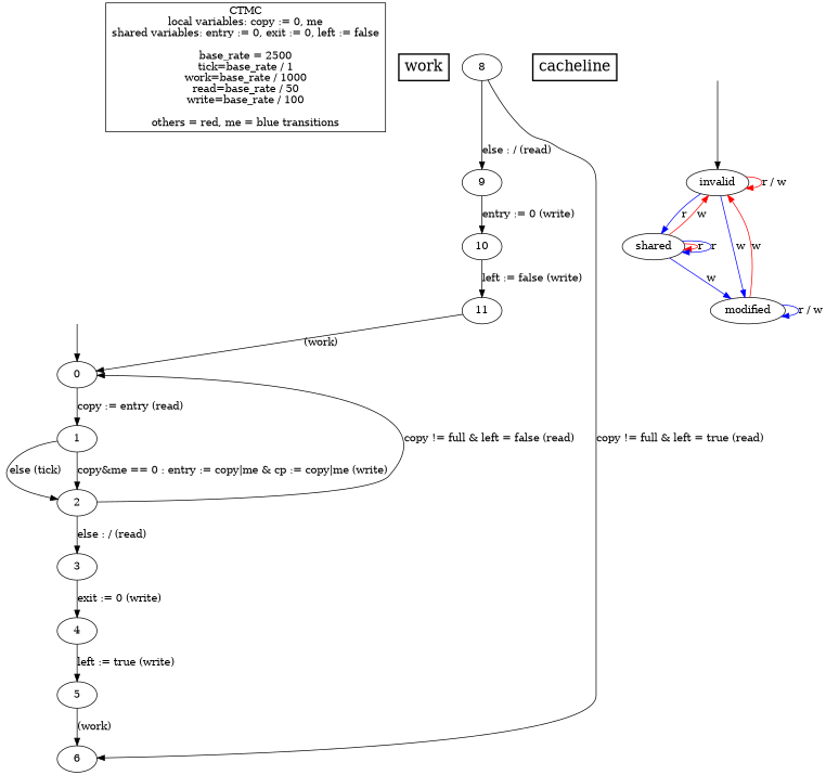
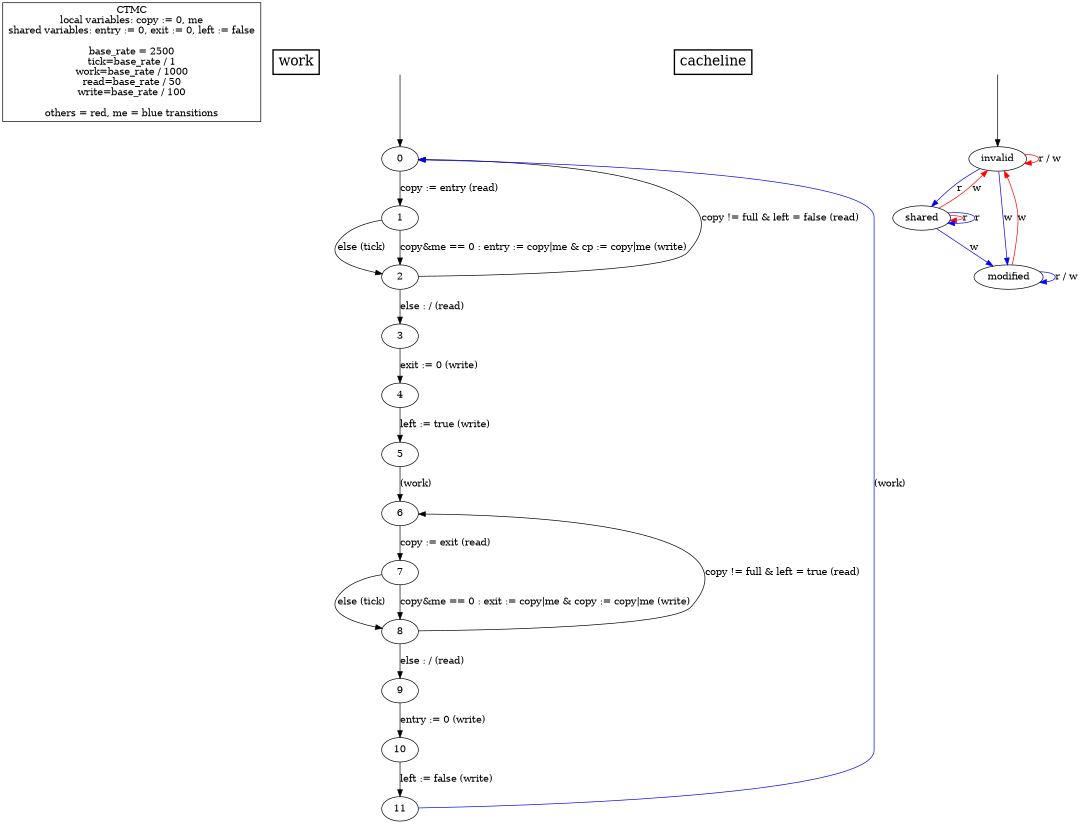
  digraph {
    "CTMC\nlocal variables: copy := 0, me\nshared variables: entry := 0, exit := 0, left := false\n\nbase_rate = 2500\ntick=base_rate / 1\nwork=base_rate / 1000\nread=base_rate / 50\nwrite=base_rate / 100\n\nothers = red, me = blue transitions" [nojustify=true shape=box]
    n2 [fontsize=20 label=work nojustify=true shape=box style=bold]
    initial_state_source [style=invis]
    0
    1
    2
    3
    4
    5
    6
+   7
    8
    9
    10
    11
    cacheline [fontsize=20 nojustify=true shape=box style=bold]
    initial_state_source2 [style=invis]
    invalid
    shared
    modified
    initial_state_source -> 0
    0 -> 1 [label="copy := entry (read)" weight=10]
    1 -> 2 [label="else (tick)"]
    1 -> 2 [label="copy&me == 0 : entry := copy|me & cp := copy|me (write)" weight=10]
    2 -> 0 [label="copy != full & left = false (read)"]
    2 -> 3 [label="else : / (read)" weight=10]
    3 -> 4 [label="exit := 0 (write)" weight=10]
    4 -> 5 [label="left := true (write)" weight=10]
    5 -> 6 [label="(work)" weight=10]
+   6 -> 7 [label="copy := exit (read)" weight=10]
+   7 -> 8 [label="else (tick)"]
+   7 -> 8 [label="copy&me == 0 : exit := copy|me & copy := copy|me (write)" weight=10]
    8 -> 6 [label="copy != full & left = true (read)"]
    8 -> 9 [label="else : / (read)" weight=10]
    9 -> 10 [label="entry := 0 (write)" weight=10]
    10 -> 11 [label="left := false (write)" weight=10]
-   11 -> 0 [label="(work)"]
+   11 -> 0 [label="(work)" color=blue]
    initial_state_source2 -> invalid
    invalid -> invalid [color=red label="r / w"]
    invalid -> shared [color=blue label=r]
    invalid -> modified [color=blue label=w]
    shared -> invalid [color=red label=w]
    shared -> shared [color=red label=r]
    shared -> shared [color=blue label=r]
    shared -> modified [color=blue label=w]
    modified -> invalid [color=red label=w]
    modified -> modified [color=blue label="r / w"]
  }
